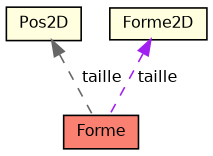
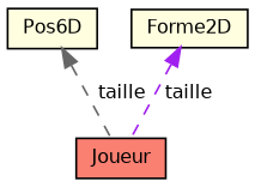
  digraph {
    node [color=black fillcolor=lightyellow fontname=Helvetica fontsize=10 shape=record style=filled]
    edge [dir=back fontname=Helvetica fontsize=10 labelfontname=Helvetica labelfontsize=10 style=dashed]
-   n1 [fillcolor=salmon fontcolor=black height=0.2 label=Forme width=0.4]
-   n2 [height=0.2 label=Pos2D width=0.4]
+   n1 [fillcolor=salmon fontcolor=black height=0.2 label=Joueur width=0.4]
+   n2 [height=0.2 label=Pos6D width=0.4]
    n3 [height=0.2 label=Forme2D width=0.4]
    n2 -> n1 [color=gray40 label=" taille"]
    n3 -> n1 [color=purple label=" taille"]
  }
